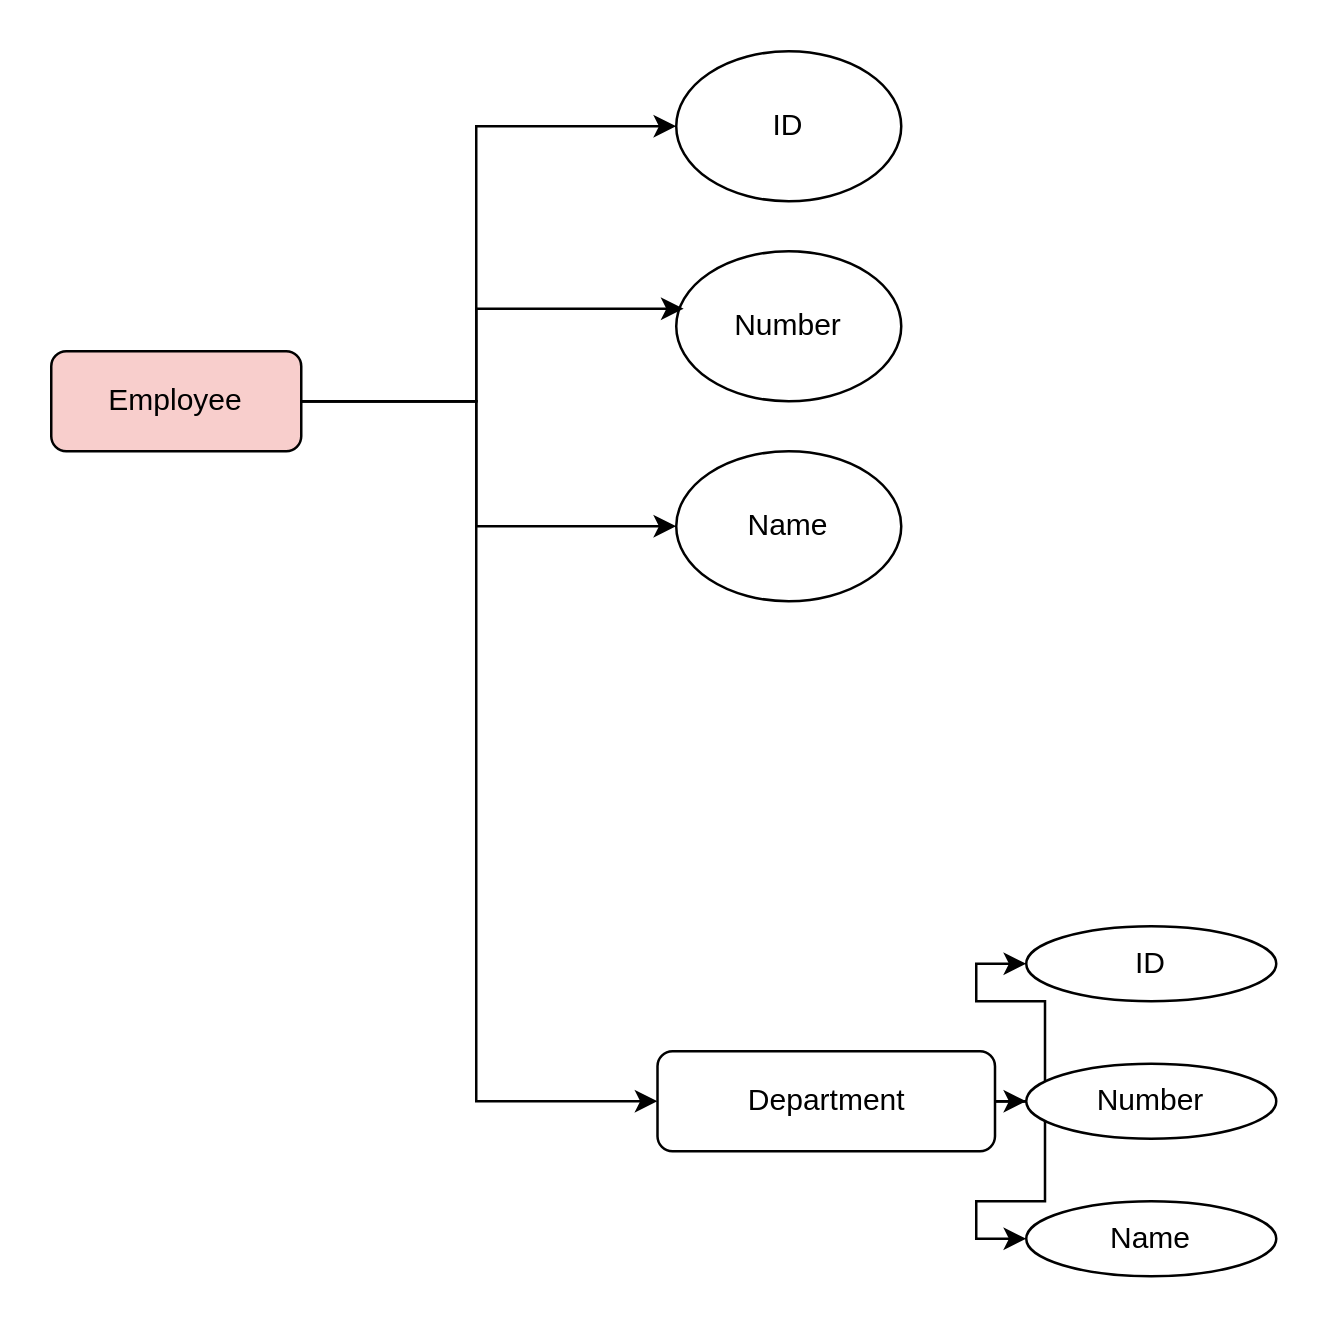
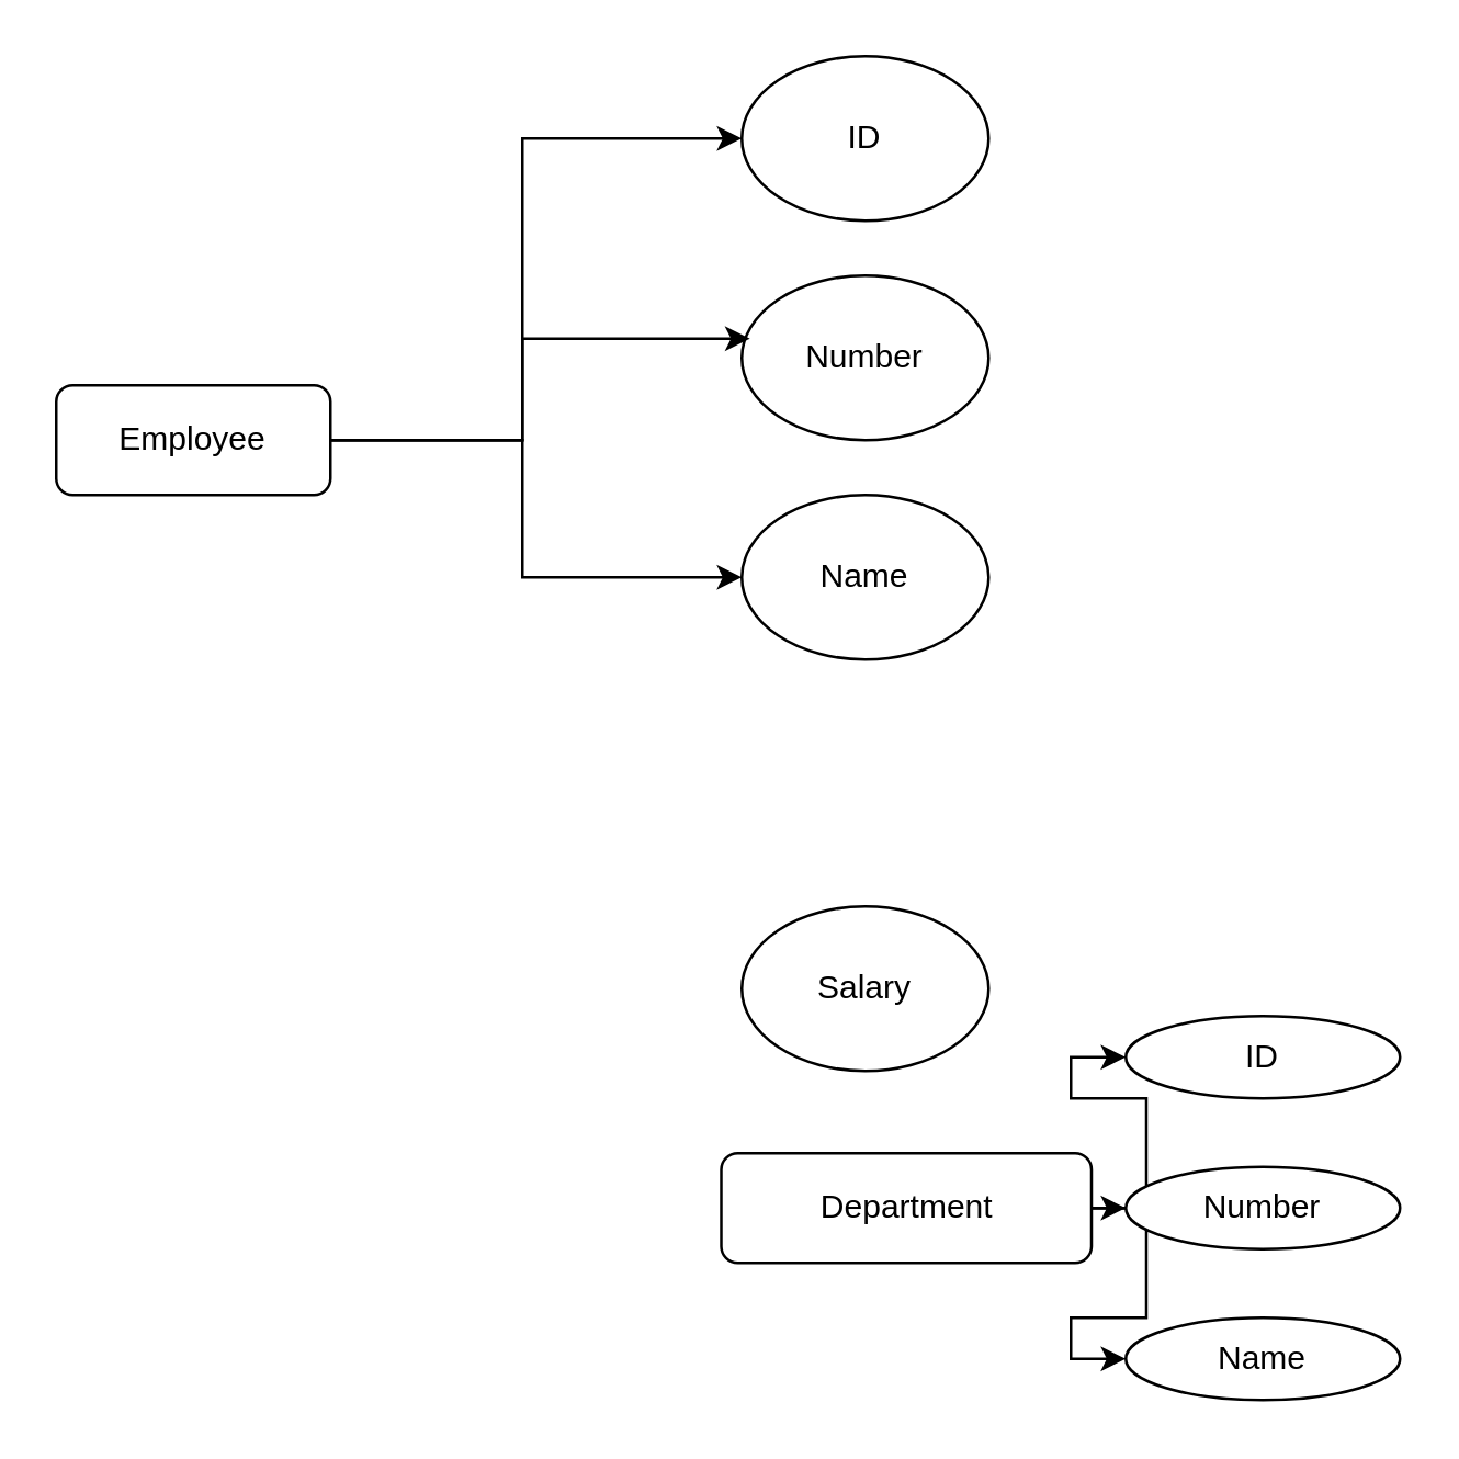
  <mxCell id="0" />
  <mxCell id="1" parent="0" />
  <mxCell id="2" style="edgeStyle=orthogonalEdgeStyle;rounded=0;orthogonalLoop=1;jettySize=auto;html=1;" edge="1" parent="1" source="5" target="6"><mxGeometry relative="1" as="geometry"><mxPoint x="240" y="40" as="targetPoint" /><Array as="points"><mxPoint x="190" y="160" /><mxPoint x="190" y="50" /></Array></mxGeometry></mxCell>
  <mxCell id="3" style="edgeStyle=orthogonalEdgeStyle;rounded=0;orthogonalLoop=1;jettySize=auto;html=1;entryX=0;entryY=0.5;entryDx=0;entryDy=0;" edge="1" parent="1" source="5" target="8"><mxGeometry relative="1" as="geometry"><Array as="points"><mxPoint x="190" y="160" /><mxPoint x="190" y="210" /></Array></mxGeometry></mxCell>
- <mxCell id="4" style="edgeStyle=orthogonalEdgeStyle;rounded=0;orthogonalLoop=1;jettySize=auto;html=1;" edge="1" parent="1" source="5" target="13"><mxGeometry relative="1" as="geometry"><Array as="points"><mxPoint x="190" y="160" /><mxPoint x="190" y="440" /></Array></mxGeometry></mxCell>
- <mxCell id="5" value="Employee" style="rounded=1;whiteSpace=wrap;html=1;fillColor=#f8cecc;" vertex="1" parent="1"><mxGeometry x="20" y="140" width="100" height="40" as="geometry" /></mxCell>
+ <mxCell id="5" value="Employee" style="rounded=1;whiteSpace=wrap;html=1;" vertex="1" parent="1"><mxGeometry x="20" y="140" width="100" height="40" as="geometry" /></mxCell>
  <mxCell id="6" value="ID" style="ellipse;whiteSpace=wrap;html=1;" vertex="1" parent="1"><mxGeometry x="270" y="20" width="90" height="60" as="geometry" /></mxCell>
  <mxCell id="7" value="Number" style="ellipse;whiteSpace=wrap;html=1;" vertex="1" parent="1"><mxGeometry x="270" y="100" width="90" height="60" as="geometry" /></mxCell>
  <mxCell id="8" value="Name" style="ellipse;whiteSpace=wrap;html=1;" vertex="1" parent="1"><mxGeometry x="270" y="180" width="90" height="60" as="geometry" /></mxCell>
+ <mxCell id="9" value="Salary" style="ellipse;whiteSpace=wrap;html=1;" vertex="1" parent="1"><mxGeometry x="270" y="330" width="90" height="60" as="geometry" /></mxCell>
  <mxCell id="10" style="edgeStyle=orthogonalEdgeStyle;rounded=0;orthogonalLoop=1;jettySize=auto;html=1;" edge="1" parent="1" source="13" target="16"><mxGeometry relative="1" as="geometry" /></mxCell>
  <mxCell id="11" style="edgeStyle=orthogonalEdgeStyle;rounded=0;orthogonalLoop=1;jettySize=auto;html=1;entryX=0;entryY=0.5;entryDx=0;entryDy=0;" edge="1" parent="1" source="13" target="15"><mxGeometry relative="1" as="geometry" /></mxCell>
  <mxCell id="12" style="edgeStyle=orthogonalEdgeStyle;rounded=0;orthogonalLoop=1;jettySize=auto;html=1;entryX=0;entryY=0.5;entryDx=0;entryDy=0;" edge="1" parent="1" source="13" target="17"><mxGeometry relative="1" as="geometry" /></mxCell>
  <mxCell id="13" value="Department" style="rounded=1;whiteSpace=wrap;html=1;" vertex="1" parent="1"><mxGeometry x="262.5" y="420" width="135" height="40" as="geometry" /></mxCell>
  <mxCell id="14" style="edgeStyle=orthogonalEdgeStyle;rounded=0;orthogonalLoop=1;jettySize=auto;html=1;entryX=0.033;entryY=0.383;entryDx=0;entryDy=0;entryPerimeter=0;" edge="1" parent="1" source="5" target="7"><mxGeometry relative="1" as="geometry"><Array as="points"><mxPoint x="190" y="160" /><mxPoint x="190" y="123" /></Array></mxGeometry></mxCell>
  <mxCell id="15" value="ID" style="ellipse;whiteSpace=wrap;html=1;" vertex="1" parent="1"><mxGeometry x="410" y="370" width="100" height="30" as="geometry" /></mxCell>
  <mxCell id="16" value="Number" style="ellipse;whiteSpace=wrap;html=1;" vertex="1" parent="1"><mxGeometry x="410" y="425" width="100" height="30" as="geometry" /></mxCell>
  <mxCell id="17" value="Name" style="ellipse;whiteSpace=wrap;html=1;" vertex="1" parent="1"><mxGeometry x="410" y="480" width="100" height="30" as="geometry" /></mxCell>
